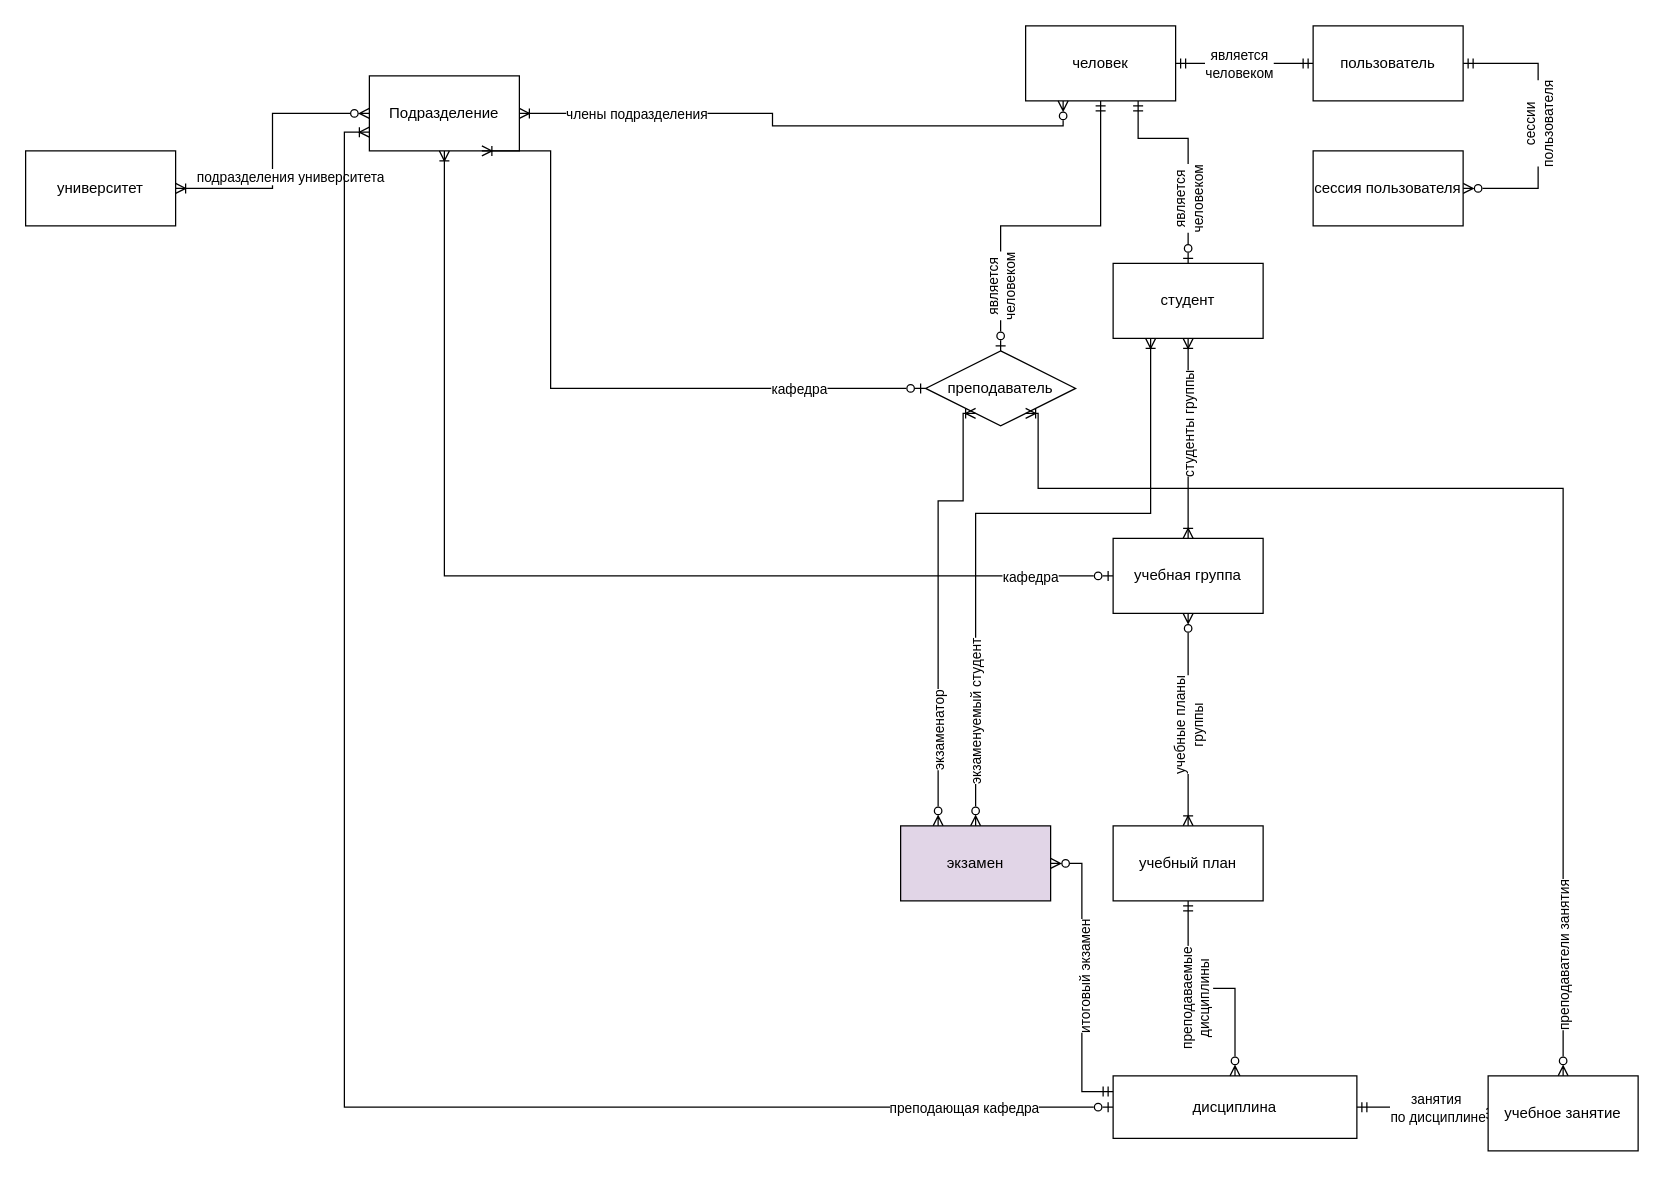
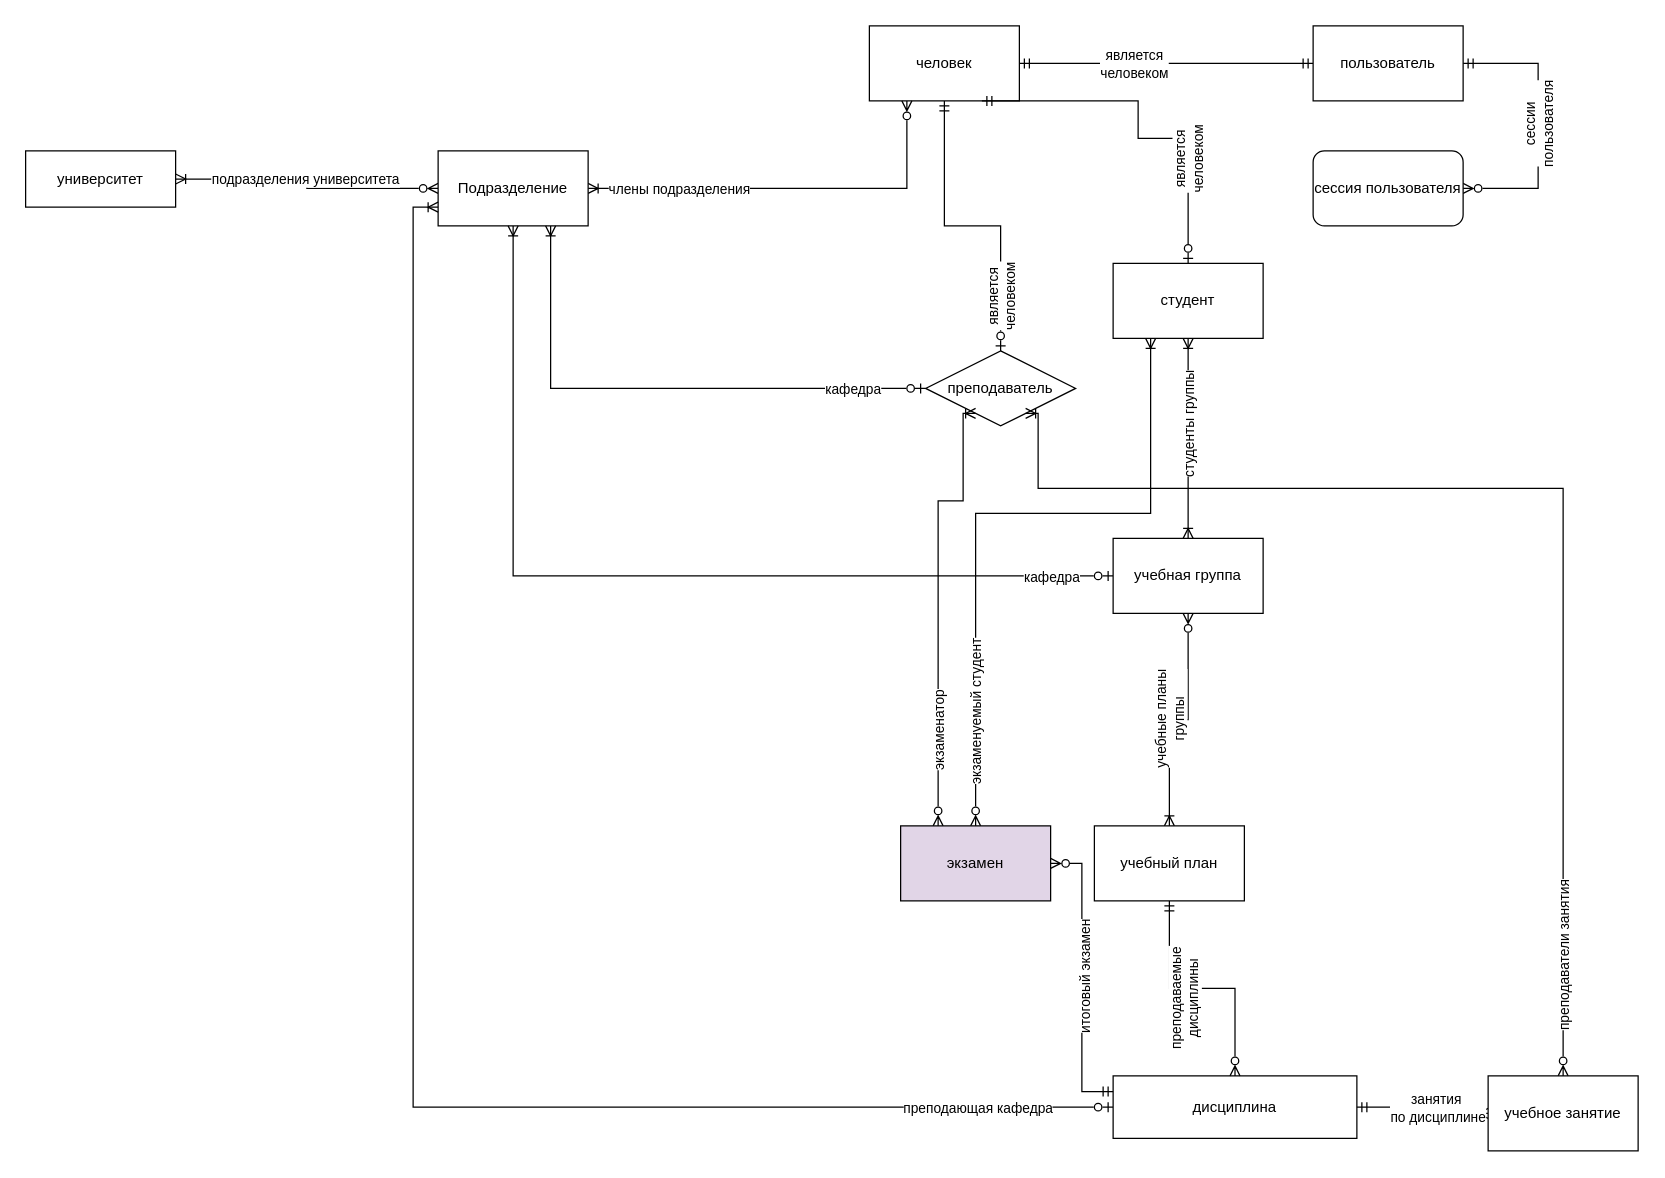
  <mxCell id="0" />
  <mxCell id="1" parent="0" />
  <mxCell id="2" style="edgeStyle=orthogonalEdgeStyle;rounded=0;orthogonalLoop=1;jettySize=auto;html=1;entryX=0;entryY=0.5;entryDx=0;entryDy=0;endArrow=ERmandOne;endFill=0;startArrow=ERmandOne;startFill=0;" edge="1" parent="1" source="4" target="46"><mxGeometry relative="1" as="geometry" /></mxCell>
  <mxCell id="3" value="&lt;div&gt;является&lt;/div&gt;&lt;div&gt;человеком&lt;br&gt;&lt;/div&gt;" style="edgeLabel;html=1;align=center;verticalAlign=middle;resizable=0;points=[];" vertex="1" connectable="0" parent="2"><mxGeometry x="-0.335" relative="1" as="geometry"><mxPoint x="13" as="offset" /></mxGeometry></mxCell>
- <mxCell id="4" value="человек" style="rounded=0;whiteSpace=wrap;html=1;" parent="1" vertex="1"><mxGeometry x="820" y="20" width="120" height="60" as="geometry" /></mxCell>
+ <mxCell id="4" value="человек" style="rounded=0;whiteSpace=wrap;html=1;" parent="1" vertex="1"><mxGeometry x="695" y="20" width="120" height="60" as="geometry" /></mxCell>
  <mxCell id="5" style="edgeStyle=orthogonalEdgeStyle;rounded=0;orthogonalLoop=1;jettySize=auto;html=1;entryX=1;entryY=0.5;entryDx=0;entryDy=0;endArrow=ERoneToMany;endFill=0;startArrow=ERzeroToMany;startFill=0;" parent="1" source="9" target="10" edge="1"><mxGeometry relative="1" as="geometry" /></mxCell>
  <mxCell id="6" value="подразделения университета" style="edgeLabel;html=1;align=center;verticalAlign=middle;resizable=0;points=[];" vertex="1" connectable="0" parent="5"><mxGeometry x="0.186" y="-1" relative="1" as="geometry"><mxPoint x="15" y="1" as="offset" /></mxGeometry></mxCell>
  <mxCell id="7" style="edgeStyle=orthogonalEdgeStyle;rounded=0;orthogonalLoop=1;jettySize=auto;html=1;entryX=0.25;entryY=1;entryDx=0;entryDy=0;endArrow=ERzeroToMany;endFill=0;startArrow=ERoneToMany;startFill=0;" edge="1" parent="1" source="9" target="4"><mxGeometry relative="1" as="geometry" /></mxCell>
  <mxCell id="8" value="члены подразделения" style="edgeLabel;html=1;align=center;verticalAlign=middle;resizable=0;points=[];" vertex="1" connectable="0" parent="7"><mxGeometry x="-0.7" y="-2" relative="1" as="geometry"><mxPoint x="23" y="-2" as="offset" /></mxGeometry></mxCell>
- <mxCell id="9" value="Подразделение" style="rounded=0;whiteSpace=wrap;html=1;" parent="1" vertex="1"><mxGeometry x="295" y="60" width="120" height="60" as="geometry" /></mxCell>
- <mxCell id="10" value="университет" style="rounded=0;whiteSpace=wrap;html=1;" parent="1" vertex="1"><mxGeometry x="20" y="120" width="120" height="60" as="geometry" /></mxCell>
+ <mxCell id="9" value="Подразделение" style="rounded=0;whiteSpace=wrap;html=1;" parent="1" vertex="1"><mxGeometry x="350" y="120" width="120" height="60" as="geometry" /></mxCell>
+ <mxCell id="10" value="университет" style="rounded=0;whiteSpace=wrap;html=1;" parent="1" vertex="1"><mxGeometry x="20" y="120" width="120" height="45" as="geometry" /></mxCell>
  <mxCell id="11" style="edgeStyle=orthogonalEdgeStyle;rounded=0;orthogonalLoop=1;jettySize=auto;html=1;entryX=0.5;entryY=1;entryDx=0;entryDy=0;endArrow=ERmandOne;endFill=0;startArrow=ERzeroToOne;startFill=0;" parent="1" source="15" target="4" edge="1"><mxGeometry relative="1" as="geometry" /></mxCell>
  <mxCell id="12" value="&lt;div&gt;является&lt;/div&gt;&lt;div&gt;человеком&lt;/div&gt;" style="edgeLabel;html=1;align=center;verticalAlign=middle;resizable=0;points=[];rotation=270;" vertex="1" connectable="0" parent="11"><mxGeometry x="-0.572" relative="1" as="geometry"><mxPoint y="10" as="offset" /></mxGeometry></mxCell>
  <mxCell id="13" style="edgeStyle=orthogonalEdgeStyle;rounded=0;orthogonalLoop=1;jettySize=auto;html=1;entryX=0.75;entryY=1;entryDx=0;entryDy=0;endArrow=ERoneToMany;endFill=0;startArrow=ERzeroToOne;startFill=0;" parent="1" source="15" target="9" edge="1"><mxGeometry relative="1" as="geometry"><Array as="points"><mxPoint x="440" y="310" /></Array></mxGeometry></mxCell>
  <mxCell id="14" value="кафедра" style="edgeLabel;html=1;align=center;verticalAlign=middle;resizable=0;points=[];" parent="13" vertex="1" connectable="0"><mxGeometry x="-0.256" y="4" relative="1" as="geometry"><mxPoint x="101" y="-4" as="offset" /></mxGeometry></mxCell>
  <mxCell id="15" value="преподаватель" style="rhombus;whiteSpace=wrap;html=1;" parent="1" vertex="1"><mxGeometry x="740" y="280" width="120" height="60" as="geometry" /></mxCell>
  <mxCell id="16" style="edgeStyle=orthogonalEdgeStyle;rounded=0;orthogonalLoop=1;jettySize=auto;html=1;entryX=0.75;entryY=1;entryDx=0;entryDy=0;endArrow=ERmandOne;endFill=0;startArrow=ERzeroToOne;startFill=0;" parent="1" source="20" target="4" edge="1"><mxGeometry relative="1" as="geometry"><Array as="points"><mxPoint x="950" y="110" /><mxPoint x="910" y="110" /></Array></mxGeometry></mxCell>
  <mxCell id="17" value="&lt;div&gt;является&lt;/div&gt;&lt;div&gt;человеком&lt;/div&gt;" style="edgeLabel;html=1;align=center;verticalAlign=middle;resizable=0;points=[];rotation=270;" vertex="1" connectable="0" parent="16"><mxGeometry x="-0.485" y="3" relative="1" as="geometry"><mxPoint x="3" y="-6" as="offset" /></mxGeometry></mxCell>
  <mxCell id="18" style="edgeStyle=orthogonalEdgeStyle;rounded=0;orthogonalLoop=1;jettySize=auto;html=1;entryX=0.5;entryY=0;entryDx=0;entryDy=0;endArrow=ERoneToMany;endFill=0;startArrow=ERoneToMany;startFill=0;" parent="1" source="20" target="25" edge="1"><mxGeometry relative="1" as="geometry" /></mxCell>
  <mxCell id="19" value="&lt;div&gt;студенты группы&lt;br&gt;&lt;/div&gt;" style="edgeLabel;html=1;align=center;verticalAlign=middle;resizable=0;points=[];rotation=270;" vertex="1" connectable="0" parent="18"><mxGeometry x="-0.028" y="2" relative="1" as="geometry"><mxPoint x="-2" y="-8" as="offset" /></mxGeometry></mxCell>
  <mxCell id="20" value="студент" style="rounded=0;whiteSpace=wrap;html=1;" parent="1" vertex="1"><mxGeometry x="890" y="210" width="120" height="60" as="geometry" /></mxCell>
  <mxCell id="21" style="edgeStyle=orthogonalEdgeStyle;rounded=0;orthogonalLoop=1;jettySize=auto;html=1;entryX=0.5;entryY=1;entryDx=0;entryDy=0;endArrow=ERoneToMany;endFill=0;startArrow=ERzeroToOne;startFill=0;exitX=0;exitY=0.5;exitDx=0;exitDy=0;" parent="1" source="25" target="9" edge="1"><mxGeometry relative="1" as="geometry" /></mxCell>
  <mxCell id="22" value="кафедра" style="edgeLabel;html=1;align=center;verticalAlign=middle;resizable=0;points=[];" parent="21" vertex="1" connectable="0"><mxGeometry x="-0.698" y="2" relative="1" as="geometry"><mxPoint x="65" y="-2" as="offset" /></mxGeometry></mxCell>
  <mxCell id="23" style="edgeStyle=orthogonalEdgeStyle;rounded=0;orthogonalLoop=1;jettySize=auto;html=1;endArrow=ERoneToMany;endFill=0;startArrow=ERzeroToMany;startFill=0;" parent="1" source="25" target="26" edge="1"><mxGeometry relative="1" as="geometry" /></mxCell>
  <mxCell id="24" value="&lt;div&gt;учебные планы&lt;/div&gt;&lt;div&gt;группы&lt;/div&gt;" style="edgeLabel;html=1;align=center;verticalAlign=middle;resizable=0;points=[];rotation=270;" vertex="1" connectable="0" parent="23"><mxGeometry x="0.26" y="-1" relative="1" as="geometry"><mxPoint x="1" y="-16" as="offset" /></mxGeometry></mxCell>
  <mxCell id="25" value="учебная группа" style="rounded=0;whiteSpace=wrap;html=1;" parent="1" vertex="1"><mxGeometry x="890" y="430" width="120" height="60" as="geometry" /></mxCell>
- <mxCell id="26" value="учебный план" style="rounded=0;whiteSpace=wrap;html=1;" parent="1" vertex="1"><mxGeometry x="890" y="660" width="120" height="60" as="geometry" /></mxCell>
+ <mxCell id="26" value="учебный план" style="rounded=0;whiteSpace=wrap;html=1;" parent="1" vertex="1"><mxGeometry x="875" y="660" width="120" height="60" as="geometry" /></mxCell>
  <mxCell id="27" style="edgeStyle=orthogonalEdgeStyle;rounded=0;orthogonalLoop=1;jettySize=auto;html=1;entryX=0;entryY=0.75;entryDx=0;entryDy=0;endArrow=ERoneToMany;endFill=0;startArrow=ERzeroToOne;startFill=0;exitX=0;exitY=0.5;exitDx=0;exitDy=0;" parent="1" source="29" target="9" edge="1"><mxGeometry relative="1" as="geometry"><mxPoint x="590" y="870" as="sourcePoint" /></mxGeometry></mxCell>
  <mxCell id="28" value="преподающая кафедра" style="edgeLabel;html=1;align=center;verticalAlign=middle;resizable=0;points=[];" parent="27" vertex="1" connectable="0"><mxGeometry x="-0.802" y="-2" relative="1" as="geometry"><mxPoint x="20" y="2" as="offset" /></mxGeometry></mxCell>
  <mxCell id="29" value="дисциплина" style="rounded=0;whiteSpace=wrap;html=1;" parent="1" vertex="1"><mxGeometry x="890" y="860" width="195" height="50" as="geometry" /></mxCell>
  <mxCell id="30" style="edgeStyle=orthogonalEdgeStyle;rounded=0;orthogonalLoop=1;jettySize=auto;html=1;endArrow=ERmandOne;endFill=0;startArrow=ERzeroToMany;startFill=0;entryX=0.5;entryY=1;entryDx=0;entryDy=0;" parent="1" source="29" target="26" edge="1"><mxGeometry relative="1" as="geometry"><mxPoint x="950" y="710" as="targetPoint" /></mxGeometry></mxCell>
  <mxCell id="31" value="&lt;div&gt;преподаваемые&lt;/div&gt;&lt;div&gt;дисциплины&lt;/div&gt;" style="edgeLabel;html=1;align=center;verticalAlign=middle;resizable=0;points=[];rotation=270;" vertex="1" connectable="0" parent="30"><mxGeometry x="0.139" y="-1" relative="1" as="geometry"><mxPoint x="-1" y="10" as="offset" /></mxGeometry></mxCell>
  <mxCell id="32" style="edgeStyle=orthogonalEdgeStyle;rounded=0;orthogonalLoop=1;jettySize=auto;html=1;entryX=1;entryY=0.5;entryDx=0;entryDy=0;endArrow=ERmandOne;endFill=0;startArrow=ERzeroToMany;startFill=0;" parent="1" source="36" target="29" edge="1"><mxGeometry relative="1" as="geometry" /></mxCell>
  <mxCell id="33" value="&lt;div&gt;занятия&amp;nbsp;&lt;/div&gt;&lt;div&gt;по дисциплине&lt;br&gt; &lt;/div&gt;" style="edgeLabel;html=1;align=center;verticalAlign=middle;resizable=0;points=[];" vertex="1" connectable="0" parent="32"><mxGeometry x="0.344" y="-1" relative="1" as="geometry"><mxPoint x="28" y="1" as="offset" /></mxGeometry></mxCell>
  <mxCell id="34" style="edgeStyle=orthogonalEdgeStyle;rounded=0;orthogonalLoop=1;jettySize=auto;html=1;entryX=0.75;entryY=1;entryDx=0;entryDy=0;endArrow=ERoneToMany;endFill=0;startArrow=ERzeroToMany;startFill=0;exitX=0.5;exitY=0;exitDx=0;exitDy=0;" edge="1" parent="1" source="36" target="15"><mxGeometry relative="1" as="geometry"><mxPoint x="1250" y="830" as="sourcePoint" /><Array as="points"><mxPoint x="1250" y="390" /><mxPoint x="830" y="390" /></Array></mxGeometry></mxCell>
  <mxCell id="35" value="преподаватели занятия" style="edgeLabel;html=1;align=center;verticalAlign=middle;resizable=0;points=[];rotation=270;" vertex="1" connectable="0" parent="34"><mxGeometry x="-0.551" y="-1" relative="1" as="geometry"><mxPoint x="-1" y="121" as="offset" /></mxGeometry></mxCell>
  <mxCell id="36" value="&lt;div&gt;учебное занятие&lt;/div&gt;" style="rounded=0;whiteSpace=wrap;html=1;" parent="1" vertex="1"><mxGeometry x="1190" y="860" width="120" height="60" as="geometry" /></mxCell>
  <mxCell id="37" style="edgeStyle=orthogonalEdgeStyle;rounded=0;orthogonalLoop=1;jettySize=auto;html=1;entryX=0;entryY=0.25;entryDx=0;entryDy=0;endArrow=ERmandOne;endFill=0;startArrow=ERzeroToMany;startFill=0;" parent="1" source="43" target="29" edge="1"><mxGeometry relative="1" as="geometry" /></mxCell>
  <mxCell id="38" value="&lt;div&gt;итоговый экзамен&lt;/div&gt;" style="edgeLabel;html=1;align=center;verticalAlign=middle;resizable=0;points=[];rotation=270;" vertex="1" connectable="0" parent="37"><mxGeometry x="-0.048" y="2" relative="1" as="geometry"><mxPoint y="6" as="offset" /></mxGeometry></mxCell>
  <mxCell id="39" style="edgeStyle=orthogonalEdgeStyle;rounded=0;orthogonalLoop=1;jettySize=auto;html=1;exitX=0.5;exitY=0;exitDx=0;exitDy=0;entryX=0.25;entryY=1;entryDx=0;entryDy=0;endArrow=ERoneToMany;endFill=0;startArrow=ERzeroToMany;startFill=0;" edge="1" parent="1" source="43" target="20"><mxGeometry relative="1" as="geometry"><Array as="points"><mxPoint x="780" y="410" /><mxPoint x="920" y="410" /></Array></mxGeometry></mxCell>
  <mxCell id="40" value="экзаменуемый студент" style="edgeLabel;html=1;align=center;verticalAlign=middle;resizable=0;points=[];rotation=270;" vertex="1" connectable="0" parent="39"><mxGeometry x="0.238" y="-1" relative="1" as="geometry"><mxPoint x="-78" y="159" as="offset" /></mxGeometry></mxCell>
  <mxCell id="41" style="edgeStyle=orthogonalEdgeStyle;rounded=0;orthogonalLoop=1;jettySize=auto;html=1;exitX=0.25;exitY=0;exitDx=0;exitDy=0;entryX=0.25;entryY=1;entryDx=0;entryDy=0;endArrow=ERoneToMany;endFill=0;startArrow=ERzeroToMany;startFill=0;" edge="1" parent="1" source="43" target="15"><mxGeometry relative="1" as="geometry"><Array as="points"><mxPoint x="750" y="400" /><mxPoint x="770" y="400" /></Array></mxGeometry></mxCell>
  <mxCell id="42" value="экзаменатор" style="edgeLabel;html=1;align=center;verticalAlign=middle;resizable=0;points=[];rotation=270;" vertex="1" connectable="0" parent="41"><mxGeometry x="-0.455" y="-3" relative="1" as="geometry"><mxPoint x="-3" y="23" as="offset" /></mxGeometry></mxCell>
  <mxCell id="43" value="&lt;div&gt;экзамен&lt;/div&gt;" style="rounded=0;whiteSpace=wrap;html=1;fillColor=#e1d5e7;" parent="1" vertex="1"><mxGeometry x="720" y="660" width="120" height="60" as="geometry" /></mxCell>
  <mxCell id="44" style="edgeStyle=orthogonalEdgeStyle;rounded=0;orthogonalLoop=1;jettySize=auto;html=1;entryX=1;entryY=0.5;entryDx=0;entryDy=0;endArrow=ERzeroToMany;endFill=0;startArrow=ERmandOne;startFill=0;exitX=1;exitY=0.5;exitDx=0;exitDy=0;" edge="1" parent="1" source="46" target="47"><mxGeometry relative="1" as="geometry"><Array as="points"><mxPoint x="1230" y="50" /><mxPoint x="1230" y="150" /></Array></mxGeometry></mxCell>
  <mxCell id="45" value="&lt;div&gt;сессии&lt;/div&gt;&lt;div&gt;пользователя&lt;/div&gt;" style="edgeLabel;html=1;align=center;verticalAlign=middle;resizable=0;points=[];rotation=270;" vertex="1" connectable="0" parent="44"><mxGeometry x="-0.085" y="-3" relative="1" as="geometry"><mxPoint x="3" y="9" as="offset" /></mxGeometry></mxCell>
  <mxCell id="46" value="пользователь" style="rounded=0;whiteSpace=wrap;html=1;" vertex="1" parent="1"><mxGeometry x="1050" y="20" width="120" height="60" as="geometry" /></mxCell>
- <mxCell id="47" value="сессия пользователя" style="rounded=0;whiteSpace=wrap;html=1;" vertex="1" parent="1"><mxGeometry x="1050" y="120" width="120" height="60" as="geometry" /></mxCell>
+ <mxCell id="47" value="сессия пользователя" style="whiteSpace=wrap;html=1;rounded=1;" vertex="1" parent="1"><mxGeometry x="1050" y="120" width="120" height="60" as="geometry" /></mxCell>
